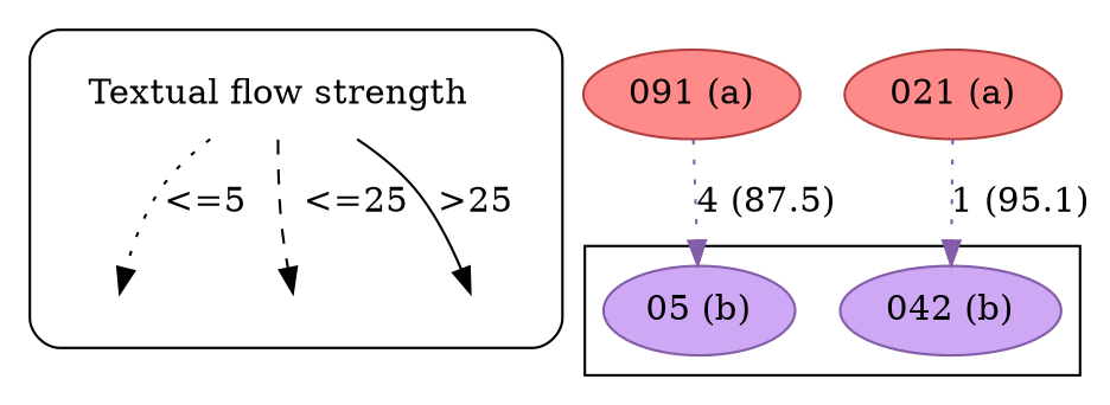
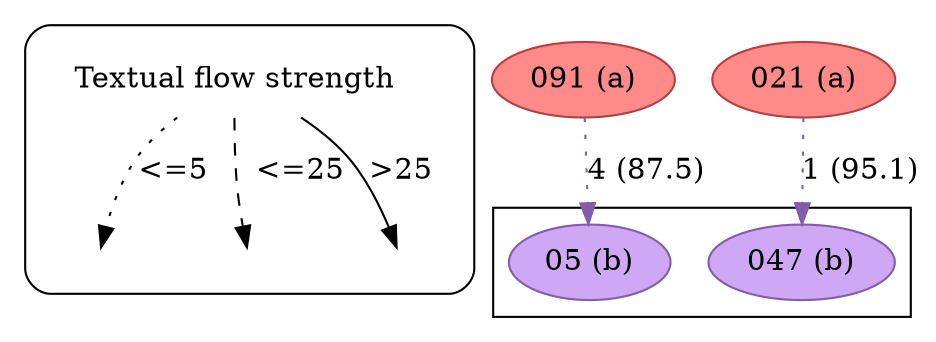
  strict digraph {
    node [style=filled]
    edge [style=dotted]
    n1 [label="Textual flow strength" shape=plaintext style=""]
    leg_e1 [fixedsize=True height=0.2 style=invis]
    leg_e2 [fixedsize=True height=0.2 style=invis]
    leg_e3 [fixedsize=True height=0.2 style=invis]
    n5 [color="#835da9" fillcolor="#CEA8F4" label="05 (b)"]
-   n6 [color="#835da9" fillcolor="#CEA8F4" label="042 (b)"]
+   n6 [color="#835da9" fillcolor="#CEA8F4" label="047 (b)"]
    n7 [color="#b43f3f" fillcolor="#FF8A8A" label="091 (a)"]
    n8 [color="#b43f3f" fillcolor="#FF8A8A" label="021 (a)"]
    subgraph cluster_1 {
      style=rounded
      n1
      leg_e1
      leg_e2
      leg_e3
    }
    subgraph cluster_2 {
      n5
      n6
    }
    n1 -> leg_e1 [label="<=5  "]
    n1 -> leg_e2 [label="  <=25" style=dashed]
    n1 -> leg_e3 [label=">25" style=solid]
    n7 -> n5 [color="#835da9" label="4 (87.5)"]
    n8 -> n6 [color="#835da9" label="1 (95.1)"]
  }
